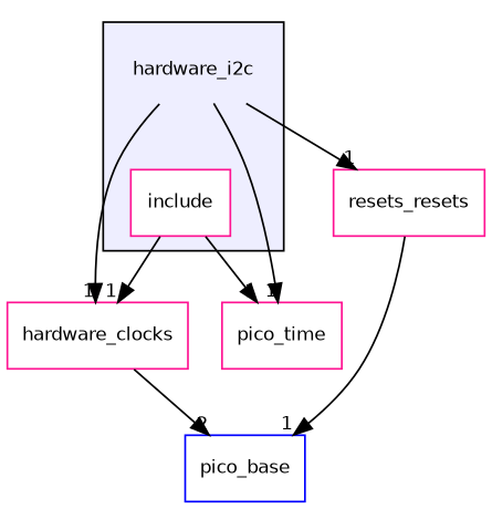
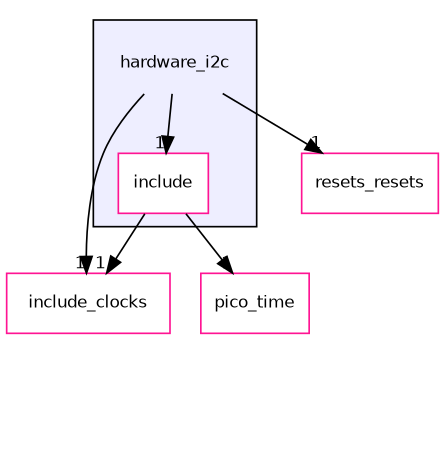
  digraph {
    compound=true
    node [color=deeppink fontname=Helvetica fontsize=10 shape=box fillcolor=white style=filled]
    edge [headlabel=1 labeldistance=1.5 labelfontname=Helvetica labelfontsize=10]
    n1 [label=hardware_i2c shape=plaintext fillcolor="" style=""]
    n2 [label=include]
    n3 [label=resets_resets]
-   n4 [label=hardware_clocks]
+   n4 [label=include_clocks]
    n5 [label=pico_time]
-   n6 [color=blue label=pico_base]
    subgraph cluster_1 {
      bgcolor="#eeeeff"
      pencolor=black
      n1
      n2
    }
-   n1 -> n5
+   n1 -> n2
    n1 -> n3
    n1 -> n4
    n2 -> n4
    n2 -> n5
-   n3 -> n6
-   n4 -> n6 [headlabel=2]
  }
